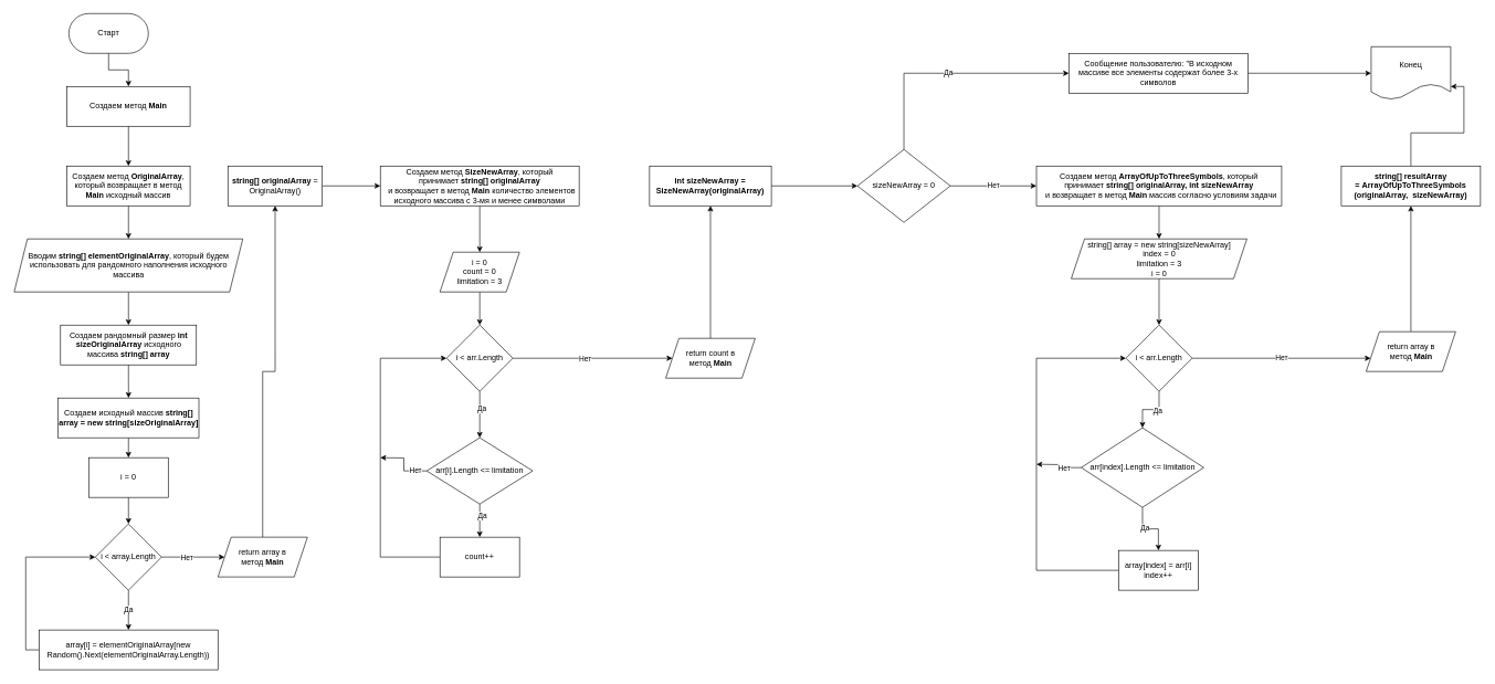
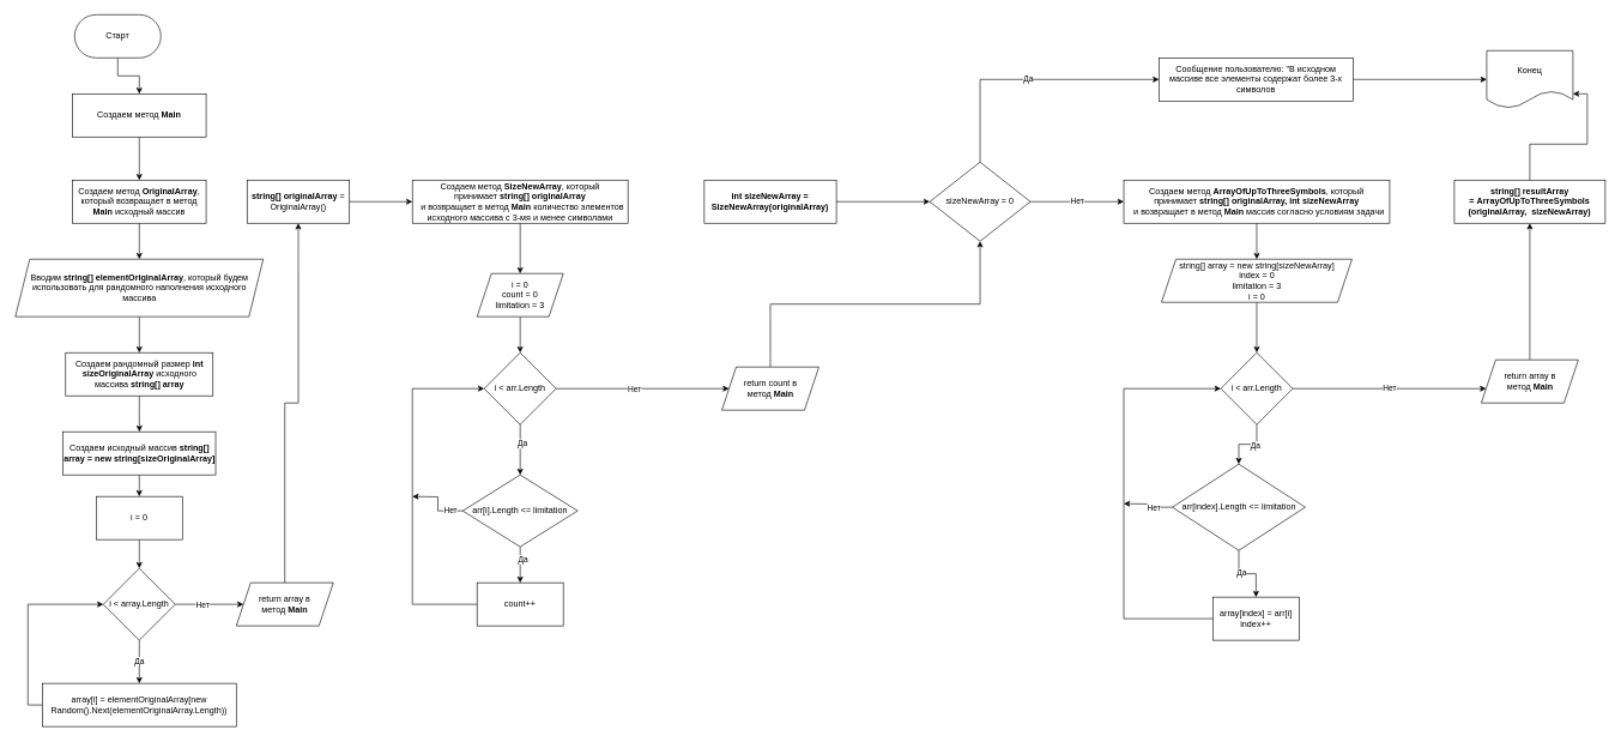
  <mxCell id="0" />
  <mxCell id="1" parent="0" />
  <mxCell id="2" style="edgeStyle=orthogonalEdgeStyle;rounded=0;orthogonalLoop=1;jettySize=auto;html=1;exitX=0.5;exitY=1;exitDx=0;exitDy=0;" edge="1" parent="1" source="3" target="21"><mxGeometry relative="1" as="geometry" /></mxCell>
  <mxCell id="3" value="Старт" style="rounded=1;whiteSpace=wrap;html=1;arcSize=50;" vertex="1" parent="1"><mxGeometry x="103" y="20" width="120" height="60" as="geometry" /></mxCell>
  <mxCell id="4" style="edgeStyle=orthogonalEdgeStyle;rounded=0;orthogonalLoop=1;jettySize=auto;html=1;exitX=0.5;exitY=1;exitDx=0;exitDy=0;" edge="1" parent="1" source="5" target="7"><mxGeometry relative="1" as="geometry" /></mxCell>
  <mxCell id="5" value="Вводим &lt;b&gt;string[] elementOriginalArray&lt;/b&gt;, который будем использовать для рандомного наполнения исходного массива" style="shape=parallelogram;perimeter=parallelogramPerimeter;whiteSpace=wrap;html=1;fixedSize=1;" vertex="1" parent="1"><mxGeometry x="20.5" y="360" width="345" height="80" as="geometry" /></mxCell>
  <mxCell id="6" value="" style="edgeStyle=orthogonalEdgeStyle;rounded=0;orthogonalLoop=1;jettySize=auto;html=1;" edge="1" parent="1" source="7" target="9"><mxGeometry relative="1" as="geometry" /></mxCell>
  <mxCell id="7" value="Создаем рандомный размер &lt;b&gt;int sizeOriginalArray&lt;/b&gt; исходного массива &lt;b&gt;string[] array&lt;/b&gt;" style="rounded=0;whiteSpace=wrap;html=1;" vertex="1" parent="1"><mxGeometry x="90.5" y="490" width="205" height="60" as="geometry" /></mxCell>
  <mxCell id="8" style="edgeStyle=orthogonalEdgeStyle;rounded=0;orthogonalLoop=1;jettySize=auto;html=1;exitX=0.5;exitY=1;exitDx=0;exitDy=0;entryX=0.5;entryY=0;entryDx=0;entryDy=0;" edge="1" parent="1" source="9" target="15"><mxGeometry relative="1" as="geometry" /></mxCell>
  <mxCell id="9" value="Создаем исходный массив &lt;b&gt;string[] array = new string[sizeOriginalArray]&lt;/b&gt;" style="rounded=0;whiteSpace=wrap;html=1;" vertex="1" parent="1"><mxGeometry x="86.75" y="600" width="212.5" height="60" as="geometry" /></mxCell>
  <mxCell id="10" value="Да" style="edgeStyle=orthogonalEdgeStyle;rounded=0;orthogonalLoop=1;jettySize=auto;html=1;exitX=0.5;exitY=1;exitDx=0;exitDy=0;" edge="1" parent="1" source="13" target="17"><mxGeometry relative="1" as="geometry"><Array as="points"><mxPoint x="193" y="910" /><mxPoint x="193" y="910" /></Array></mxGeometry></mxCell>
  <mxCell id="11" style="edgeStyle=orthogonalEdgeStyle;rounded=0;orthogonalLoop=1;jettySize=auto;html=1;exitX=1;exitY=0.5;exitDx=0;exitDy=0;entryX=0;entryY=0.5;entryDx=0;entryDy=0;" edge="1" parent="1" source="13" target="37"><mxGeometry relative="1" as="geometry" /></mxCell>
  <mxCell id="12" value="Нет" style="edgeLabel;html=1;align=center;verticalAlign=middle;resizable=0;points=[];" vertex="1" connectable="0" parent="11"><mxGeometry x="-0.217" y="-1" relative="1" as="geometry"><mxPoint as="offset" /></mxGeometry></mxCell>
  <mxCell id="13" value="i &amp;lt; array.Length" style="rhombus;whiteSpace=wrap;html=1;" vertex="1" parent="1"><mxGeometry x="143" y="790" width="100" height="100" as="geometry" /></mxCell>
  <mxCell id="14" style="edgeStyle=orthogonalEdgeStyle;rounded=0;orthogonalLoop=1;jettySize=auto;html=1;exitX=0.5;exitY=1;exitDx=0;exitDy=0;entryX=0.5;entryY=0;entryDx=0;entryDy=0;" edge="1" parent="1" source="15" target="13"><mxGeometry relative="1" as="geometry" /></mxCell>
  <mxCell id="15" value="i = 0" style="rounded=0;whiteSpace=wrap;html=1;" vertex="1" parent="1"><mxGeometry x="133" y="690" width="120" height="60" as="geometry" /></mxCell>
  <mxCell id="16" style="edgeStyle=orthogonalEdgeStyle;rounded=0;orthogonalLoop=1;jettySize=auto;html=1;exitX=0;exitY=0.5;exitDx=0;exitDy=0;entryX=0;entryY=0.5;entryDx=0;entryDy=0;" edge="1" parent="1" source="17" target="13"><mxGeometry relative="1" as="geometry" /></mxCell>
  <mxCell id="17" value="array[i] = elementOriginalArray[new Random().Next(elementOriginalArray.Length))" style="rounded=0;whiteSpace=wrap;html=1;" vertex="1" parent="1"><mxGeometry x="58" y="950" width="270" height="60" as="geometry" /></mxCell>
  <mxCell id="18" style="edgeStyle=orthogonalEdgeStyle;rounded=0;orthogonalLoop=1;jettySize=auto;html=1;exitX=0.5;exitY=1;exitDx=0;exitDy=0;" edge="1" parent="1" source="19" target="5"><mxGeometry relative="1" as="geometry" /></mxCell>
  <mxCell id="19" value="Создаем метод &lt;b&gt;OriginalArray&lt;/b&gt;, который возвращает в метод &lt;b&gt;Main&lt;/b&gt; исходный массив" style="rounded=0;whiteSpace=wrap;html=1;" vertex="1" parent="1"><mxGeometry x="100" y="250" width="186" height="60" as="geometry" /></mxCell>
  <mxCell id="20" style="edgeStyle=orthogonalEdgeStyle;rounded=0;orthogonalLoop=1;jettySize=auto;html=1;exitX=0.5;exitY=1;exitDx=0;exitDy=0;entryX=0.5;entryY=0;entryDx=0;entryDy=0;" edge="1" parent="1" source="21" target="19"><mxGeometry relative="1" as="geometry" /></mxCell>
  <mxCell id="21" value="Создаем метод&amp;nbsp;&lt;b&gt;Main&lt;/b&gt;" style="rounded=0;whiteSpace=wrap;html=1;" vertex="1" parent="1"><mxGeometry x="100" y="130" width="186" height="60" as="geometry" /></mxCell>
  <mxCell id="22" style="edgeStyle=orthogonalEdgeStyle;rounded=0;orthogonalLoop=1;jettySize=auto;html=1;exitX=0.5;exitY=1;exitDx=0;exitDy=0;" edge="1" parent="1" source="23" target="25"><mxGeometry relative="1" as="geometry" /></mxCell>
  <mxCell id="23" value="Создаем метод &lt;b&gt;SizeNewArray&lt;/b&gt;, который принимает&amp;nbsp;&lt;b&gt;string[] originalArray&lt;/b&gt;&lt;br&gt;&amp;nbsp; и возвращает в метод &lt;b&gt;Main&lt;/b&gt;&amp;nbsp;количество элементов исходного массива с 3-мя и менее символами" style="rounded=0;whiteSpace=wrap;html=1;" vertex="1" parent="1"><mxGeometry x="573" y="250" width="300" height="60" as="geometry" /></mxCell>
  <mxCell id="24" style="edgeStyle=orthogonalEdgeStyle;rounded=0;orthogonalLoop=1;jettySize=auto;html=1;exitX=0.5;exitY=1;exitDx=0;exitDy=0;" edge="1" parent="1" source="25" target="30"><mxGeometry relative="1" as="geometry" /></mxCell>
  <mxCell id="25" value="i = 0&lt;br&gt;count = 0&lt;br&gt;limitation = 3" style="shape=parallelogram;perimeter=parallelogramPerimeter;whiteSpace=wrap;html=1;fixedSize=1;" vertex="1" parent="1"><mxGeometry x="663" y="380" width="120" height="60" as="geometry" /></mxCell>
  <mxCell id="26" style="edgeStyle=orthogonalEdgeStyle;rounded=0;orthogonalLoop=1;jettySize=auto;html=1;exitX=0.5;exitY=1;exitDx=0;exitDy=0;" edge="1" parent="1" source="30" target="35"><mxGeometry relative="1" as="geometry" /></mxCell>
  <mxCell id="27" value="Да" style="edgeLabel;html=1;align=center;verticalAlign=middle;resizable=0;points=[];" vertex="1" connectable="0" parent="26"><mxGeometry x="-0.256" y="2" relative="1" as="geometry"><mxPoint as="offset" /></mxGeometry></mxCell>
  <mxCell id="28" style="edgeStyle=orthogonalEdgeStyle;rounded=0;orthogonalLoop=1;jettySize=auto;html=1;exitX=1;exitY=0.5;exitDx=0;exitDy=0;entryX=0;entryY=0.5;entryDx=0;entryDy=0;" edge="1" parent="1" source="30" target="43"><mxGeometry relative="1" as="geometry" /></mxCell>
  <mxCell id="29" value="Нет" style="edgeLabel;html=1;align=center;verticalAlign=middle;resizable=0;points=[];" vertex="1" connectable="0" parent="28"><mxGeometry x="-0.102" relative="1" as="geometry"><mxPoint as="offset" /></mxGeometry></mxCell>
  <mxCell id="30" value="i &amp;lt; arr.Length" style="rhombus;whiteSpace=wrap;html=1;" vertex="1" parent="1"><mxGeometry x="673" y="490" width="100" height="100" as="geometry" /></mxCell>
  <mxCell id="31" style="edgeStyle=orthogonalEdgeStyle;rounded=0;orthogonalLoop=1;jettySize=auto;html=1;exitX=0.5;exitY=1;exitDx=0;exitDy=0;" edge="1" parent="1" source="35" target="41"><mxGeometry relative="1" as="geometry" /></mxCell>
  <mxCell id="32" value="Да" style="edgeLabel;html=1;align=center;verticalAlign=middle;resizable=0;points=[];" vertex="1" connectable="0" parent="31"><mxGeometry x="-0.304" y="3" relative="1" as="geometry"><mxPoint as="offset" /></mxGeometry></mxCell>
  <mxCell id="33" style="edgeStyle=orthogonalEdgeStyle;rounded=0;orthogonalLoop=1;jettySize=auto;html=1;exitX=0;exitY=0.5;exitDx=0;exitDy=0;" edge="1" parent="1" source="35"><mxGeometry relative="1" as="geometry"><mxPoint x="573" y="690" as="targetPoint" /></mxGeometry></mxCell>
  <mxCell id="34" value="Нет" style="edgeLabel;html=1;align=center;verticalAlign=middle;resizable=0;points=[];" vertex="1" connectable="0" parent="33"><mxGeometry x="-0.6" y="-1" relative="1" as="geometry"><mxPoint as="offset" /></mxGeometry></mxCell>
  <mxCell id="35" value="arr[i].Length &amp;lt;= limitation" style="rhombus;whiteSpace=wrap;html=1;" vertex="1" parent="1"><mxGeometry x="643" y="660" width="160" height="100" as="geometry" /></mxCell>
  <mxCell id="36" style="edgeStyle=orthogonalEdgeStyle;rounded=0;orthogonalLoop=1;jettySize=auto;html=1;exitX=0.5;exitY=0;exitDx=0;exitDy=0;entryX=0.5;entryY=1;entryDx=0;entryDy=0;" edge="1" parent="1" source="37" target="39"><mxGeometry relative="1" as="geometry" /></mxCell>
  <mxCell id="37" value="&lt;span style=&quot;&quot;&gt;return array в метод&amp;nbsp;&lt;/span&gt;&lt;b style=&quot;&quot;&gt;Main&lt;/b&gt;" style="shape=parallelogram;perimeter=parallelogramPerimeter;whiteSpace=wrap;html=1;fixedSize=1;" vertex="1" parent="1"><mxGeometry x="328" y="810" width="135" height="60" as="geometry" /></mxCell>
  <mxCell id="38" style="edgeStyle=orthogonalEdgeStyle;rounded=0;orthogonalLoop=1;jettySize=auto;html=1;exitX=1;exitY=0.5;exitDx=0;exitDy=0;entryX=0;entryY=0.5;entryDx=0;entryDy=0;" edge="1" parent="1" source="39" target="23"><mxGeometry relative="1" as="geometry" /></mxCell>
  <mxCell id="39" value="&lt;b&gt;string[] originalArray&lt;/b&gt; = OriginalArray()" style="rounded=0;whiteSpace=wrap;html=1;" vertex="1" parent="1"><mxGeometry x="343" y="250" width="142.5" height="60" as="geometry" /></mxCell>
  <mxCell id="40" style="edgeStyle=orthogonalEdgeStyle;rounded=0;orthogonalLoop=1;jettySize=auto;html=1;exitX=0;exitY=0.5;exitDx=0;exitDy=0;entryX=0;entryY=0.5;entryDx=0;entryDy=0;" edge="1" parent="1" source="41" target="30"><mxGeometry relative="1" as="geometry"><Array as="points"><mxPoint x="573" y="840" /><mxPoint x="573" y="540" /></Array></mxGeometry></mxCell>
  <mxCell id="41" value="count++" style="rounded=0;whiteSpace=wrap;html=1;" vertex="1" parent="1"><mxGeometry x="663" y="810" width="120" height="60" as="geometry" /></mxCell>
- <mxCell id="42" style="edgeStyle=orthogonalEdgeStyle;rounded=0;orthogonalLoop=1;jettySize=auto;html=1;exitX=0.5;exitY=0;exitDx=0;exitDy=0;entryX=0.5;entryY=1;entryDx=0;entryDy=0;" edge="1" parent="1" source="43" target="45"><mxGeometry relative="1" as="geometry" /></mxCell>
+ <mxCell id="42" style="edgeStyle=orthogonalEdgeStyle;rounded=0;orthogonalLoop=1;jettySize=auto;html=1;exitX=0.5;exitY=0;exitDx=0;exitDy=0;" edge="1" parent="1" source="43" target="67"><mxGeometry relative="1" as="geometry" /></mxCell>
  <mxCell id="43" value="&lt;span style=&quot;&quot;&gt;return count в метод&amp;nbsp;&lt;/span&gt;&lt;b style=&quot;&quot;&gt;Main&lt;/b&gt;" style="shape=parallelogram;perimeter=parallelogramPerimeter;whiteSpace=wrap;html=1;fixedSize=1;" vertex="1" parent="1"><mxGeometry x="1003.63" y="510" width="135" height="60" as="geometry" /></mxCell>
  <mxCell id="44" style="edgeStyle=orthogonalEdgeStyle;rounded=0;orthogonalLoop=1;jettySize=auto;html=1;exitX=1;exitY=0.5;exitDx=0;exitDy=0;entryX=0;entryY=0.5;entryDx=0;entryDy=0;" edge="1" parent="1" source="45" target="67"><mxGeometry relative="1" as="geometry" /></mxCell>
  <mxCell id="45" value="&lt;b&gt;int sizeNewArray = SizeNewArray(originalArray)&lt;/b&gt;" style="rounded=0;whiteSpace=wrap;html=1;" vertex="1" parent="1"><mxGeometry x="979.25" y="250" width="183.75" height="60" as="geometry" /></mxCell>
  <mxCell id="46" style="edgeStyle=orthogonalEdgeStyle;rounded=0;orthogonalLoop=1;jettySize=auto;html=1;exitX=0.5;exitY=1;exitDx=0;exitDy=0;" edge="1" parent="1" source="47" target="49"><mxGeometry relative="1" as="geometry" /></mxCell>
  <mxCell id="47" value="Создаем метод &lt;b&gt;ArrayOfUpToThreeSymbols&lt;/b&gt;, который принимает&amp;nbsp;&lt;b&gt;string[] originalArray, int sizeNewArray&lt;/b&gt;&lt;br&gt;&amp;nbsp; и возвращает в метод &lt;b&gt;Main&lt;/b&gt;&amp;nbsp;массив согласно условиям задачи" style="rounded=0;whiteSpace=wrap;html=1;" vertex="1" parent="1"><mxGeometry x="1563" y="250" width="370" height="60" as="geometry" /></mxCell>
  <mxCell id="48" style="edgeStyle=orthogonalEdgeStyle;rounded=0;orthogonalLoop=1;jettySize=auto;html=1;exitX=0.5;exitY=1;exitDx=0;exitDy=0;" edge="1" parent="1" source="49" target="53"><mxGeometry relative="1" as="geometry" /></mxCell>
  <mxCell id="49" value="string[] array = new string[sizeNewArray]&lt;br&gt;index = 0&lt;br&gt;limitation = 3&lt;br&gt;i = 0" style="shape=parallelogram;perimeter=parallelogramPerimeter;whiteSpace=wrap;html=1;fixedSize=1;" vertex="1" parent="1"><mxGeometry x="1615.5" y="360" width="265" height="60" as="geometry" /></mxCell>
  <mxCell id="50" style="edgeStyle=orthogonalEdgeStyle;rounded=0;orthogonalLoop=1;jettySize=auto;html=1;exitX=0.5;exitY=1;exitDx=0;exitDy=0;" edge="1" parent="1" source="53" target="58"><mxGeometry relative="1" as="geometry" /></mxCell>
  <mxCell id="51" value="Да" style="edgeLabel;html=1;align=center;verticalAlign=middle;resizable=0;points=[];" vertex="1" connectable="0" parent="50"><mxGeometry x="-0.256" y="2" relative="1" as="geometry"><mxPoint as="offset" /></mxGeometry></mxCell>
  <mxCell id="52" value="Нет" style="edgeStyle=orthogonalEdgeStyle;rounded=0;orthogonalLoop=1;jettySize=auto;html=1;exitX=1;exitY=0.5;exitDx=0;exitDy=0;" edge="1" parent="1" source="53" target="62"><mxGeometry relative="1" as="geometry"><Array as="points"><mxPoint x="1893" y="540" /><mxPoint x="1893" y="540" /></Array></mxGeometry></mxCell>
  <mxCell id="53" value="i &amp;lt; arr.Length" style="rhombus;whiteSpace=wrap;html=1;" vertex="1" parent="1"><mxGeometry x="1698" y="490" width="100" height="100" as="geometry" /></mxCell>
  <mxCell id="54" style="edgeStyle=orthogonalEdgeStyle;rounded=0;orthogonalLoop=1;jettySize=auto;html=1;exitX=0.5;exitY=1;exitDx=0;exitDy=0;" edge="1" parent="1" source="58" target="60"><mxGeometry relative="1" as="geometry" /></mxCell>
  <mxCell id="55" value="Да" style="edgeLabel;html=1;align=center;verticalAlign=middle;resizable=0;points=[];" vertex="1" connectable="0" parent="54"><mxGeometry x="-0.304" y="3" relative="1" as="geometry"><mxPoint as="offset" /></mxGeometry></mxCell>
  <mxCell id="56" style="edgeStyle=orthogonalEdgeStyle;rounded=0;orthogonalLoop=1;jettySize=auto;html=1;exitX=0;exitY=0.5;exitDx=0;exitDy=0;" edge="1" parent="1" source="58"><mxGeometry relative="1" as="geometry"><mxPoint x="1563" y="700" as="targetPoint" /></mxGeometry></mxCell>
  <mxCell id="57" value="Нет" style="edgeLabel;html=1;align=center;verticalAlign=middle;resizable=0;points=[];" vertex="1" connectable="0" parent="56"><mxGeometry x="-0.265" relative="1" as="geometry"><mxPoint as="offset" /></mxGeometry></mxCell>
  <mxCell id="58" value="arr[index].Length &amp;lt;= limitation" style="rhombus;whiteSpace=wrap;html=1;" vertex="1" parent="1"><mxGeometry x="1630.5" y="645" width="185" height="120" as="geometry" /></mxCell>
  <mxCell id="59" style="edgeStyle=orthogonalEdgeStyle;rounded=0;orthogonalLoop=1;jettySize=auto;html=1;exitX=0;exitY=0.5;exitDx=0;exitDy=0;entryX=0;entryY=0.5;entryDx=0;entryDy=0;" edge="1" parent="1" source="60" target="53"><mxGeometry relative="1" as="geometry"><Array as="points"><mxPoint x="1563" y="860" /><mxPoint x="1563" y="540" /></Array></mxGeometry></mxCell>
  <mxCell id="60" value="array[index] = arr[i]&lt;br&gt;index++" style="rounded=0;whiteSpace=wrap;html=1;" vertex="1" parent="1"><mxGeometry x="1687" y="830" width="120" height="60" as="geometry" /></mxCell>
  <mxCell id="61" style="edgeStyle=orthogonalEdgeStyle;rounded=0;orthogonalLoop=1;jettySize=auto;html=1;exitX=0.5;exitY=0;exitDx=0;exitDy=0;" edge="1" parent="1" source="62" target="64"><mxGeometry relative="1" as="geometry" /></mxCell>
  <mxCell id="62" value="&lt;span style=&quot;&quot;&gt;return array в метод&amp;nbsp;&lt;/span&gt;&lt;b style=&quot;&quot;&gt;Main&lt;/b&gt;" style="shape=parallelogram;perimeter=parallelogramPerimeter;whiteSpace=wrap;html=1;fixedSize=1;" vertex="1" parent="1"><mxGeometry x="2060.5" y="500" width="135" height="60" as="geometry" /></mxCell>
  <mxCell id="63" style="edgeStyle=orthogonalEdgeStyle;rounded=0;orthogonalLoop=1;jettySize=auto;html=1;exitX=0.5;exitY=0;exitDx=0;exitDy=0;entryX=1;entryY=0.75;entryDx=0;entryDy=0;" edge="1" parent="1" source="64" target="70"><mxGeometry relative="1" as="geometry" /></mxCell>
  <mxCell id="64" value="&lt;b&gt;string[] resultArray =&amp;nbsp;&lt;/b&gt;&lt;b&gt;ArrayOfUpToThreeSymbols (&lt;/b&gt;&lt;b&gt;originalArray,&amp;nbsp; sizeNewArray)&lt;/b&gt;" style="rounded=0;whiteSpace=wrap;html=1;" vertex="1" parent="1"><mxGeometry x="2023" y="250" width="210" height="60" as="geometry" /></mxCell>
  <mxCell id="65" value="Нет" style="edgeStyle=orthogonalEdgeStyle;rounded=0;orthogonalLoop=1;jettySize=auto;html=1;exitX=1;exitY=0.5;exitDx=0;exitDy=0;entryX=0;entryY=0.5;entryDx=0;entryDy=0;" edge="1" parent="1" source="67" target="47"><mxGeometry relative="1" as="geometry" /></mxCell>
  <mxCell id="66" value="Да" style="edgeStyle=orthogonalEdgeStyle;rounded=0;orthogonalLoop=1;jettySize=auto;html=1;exitX=0.5;exitY=0;exitDx=0;exitDy=0;entryX=0;entryY=0.5;entryDx=0;entryDy=0;" edge="1" parent="1" source="67" target="69"><mxGeometry relative="1" as="geometry" /></mxCell>
  <mxCell id="67" value="sizeNewArray = 0" style="rhombus;whiteSpace=wrap;html=1;" vertex="1" parent="1"><mxGeometry x="1293" y="225" width="140" height="110" as="geometry" /></mxCell>
  <mxCell id="68" style="edgeStyle=orthogonalEdgeStyle;rounded=0;orthogonalLoop=1;jettySize=auto;html=1;exitX=1;exitY=0.5;exitDx=0;exitDy=0;entryX=0;entryY=0.5;entryDx=0;entryDy=0;" edge="1" parent="1" source="69" target="70"><mxGeometry relative="1" as="geometry" /></mxCell>
  <mxCell id="69" value="Сообщение пользователю: &quot;В исходном массиве все элементы содержат более 3-х символов" style="rounded=0;whiteSpace=wrap;html=1;" vertex="1" parent="1"><mxGeometry x="1612" y="80" width="270" height="60" as="geometry" /></mxCell>
  <mxCell id="70" value="Конец" style="shape=document;whiteSpace=wrap;html=1;boundedLbl=1;" vertex="1" parent="1"><mxGeometry x="2068" y="70" width="120" height="80" as="geometry" /></mxCell>
